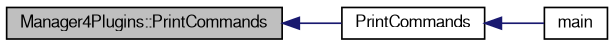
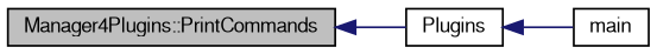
  digraph {
    rankdir=LR
    node [color=black fillcolor=white fontname=FreeSans fontsize=10 shape=record style=filled]
    edge [color=midnightblue dir=back fontname=FreeSans fontsize=10 labelfontname=FreeSans labelfontsize=10 style=solid]
    n1 [fillcolor=grey75 fontcolor=black height=0.2 label="Manager4Plugins::PrintCommands" width=0.4]
-   n2 [height=0.2 label=PrintCommands width=0.4]
+   n2 [height=0.2 label=Plugins width=0.4]
    n3 [height=0.2 label=main width=0.4]
    n1 -> n2
    n2 -> n3
  }
